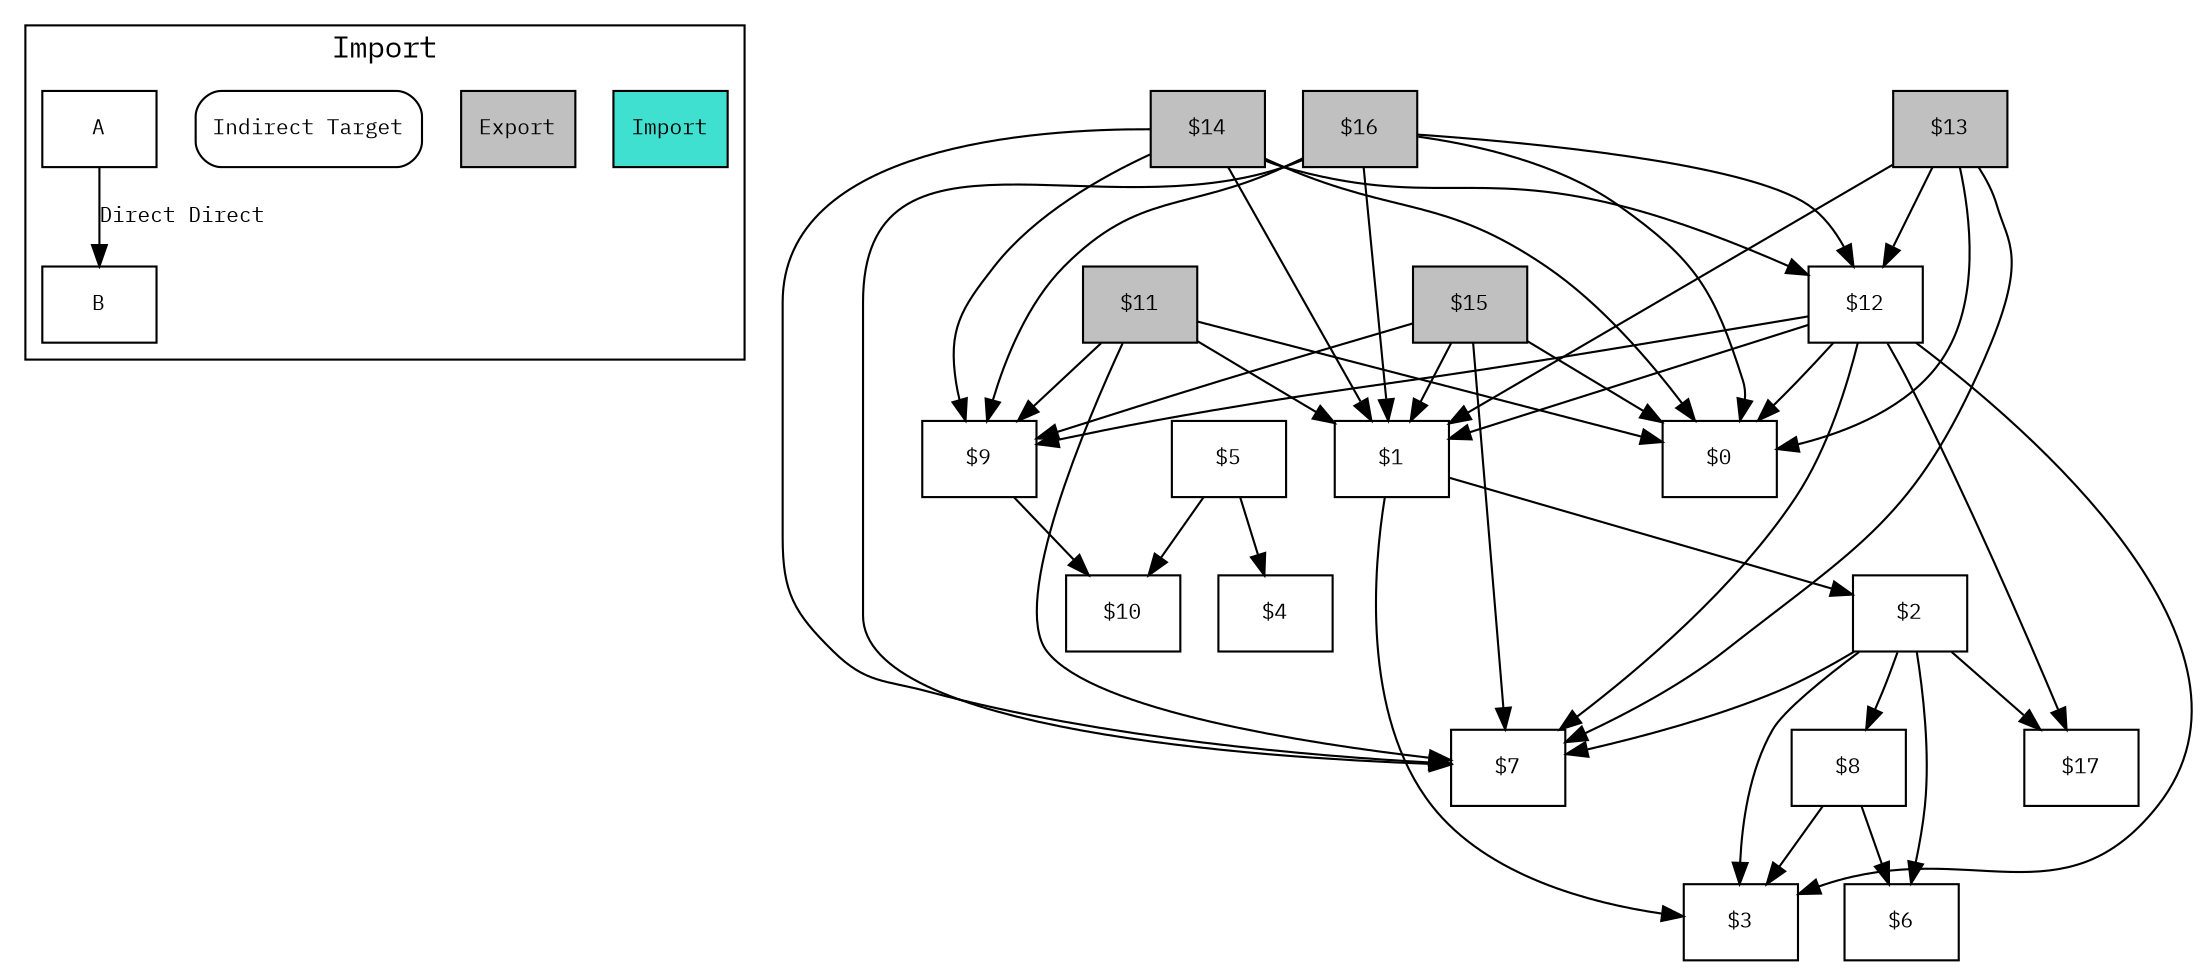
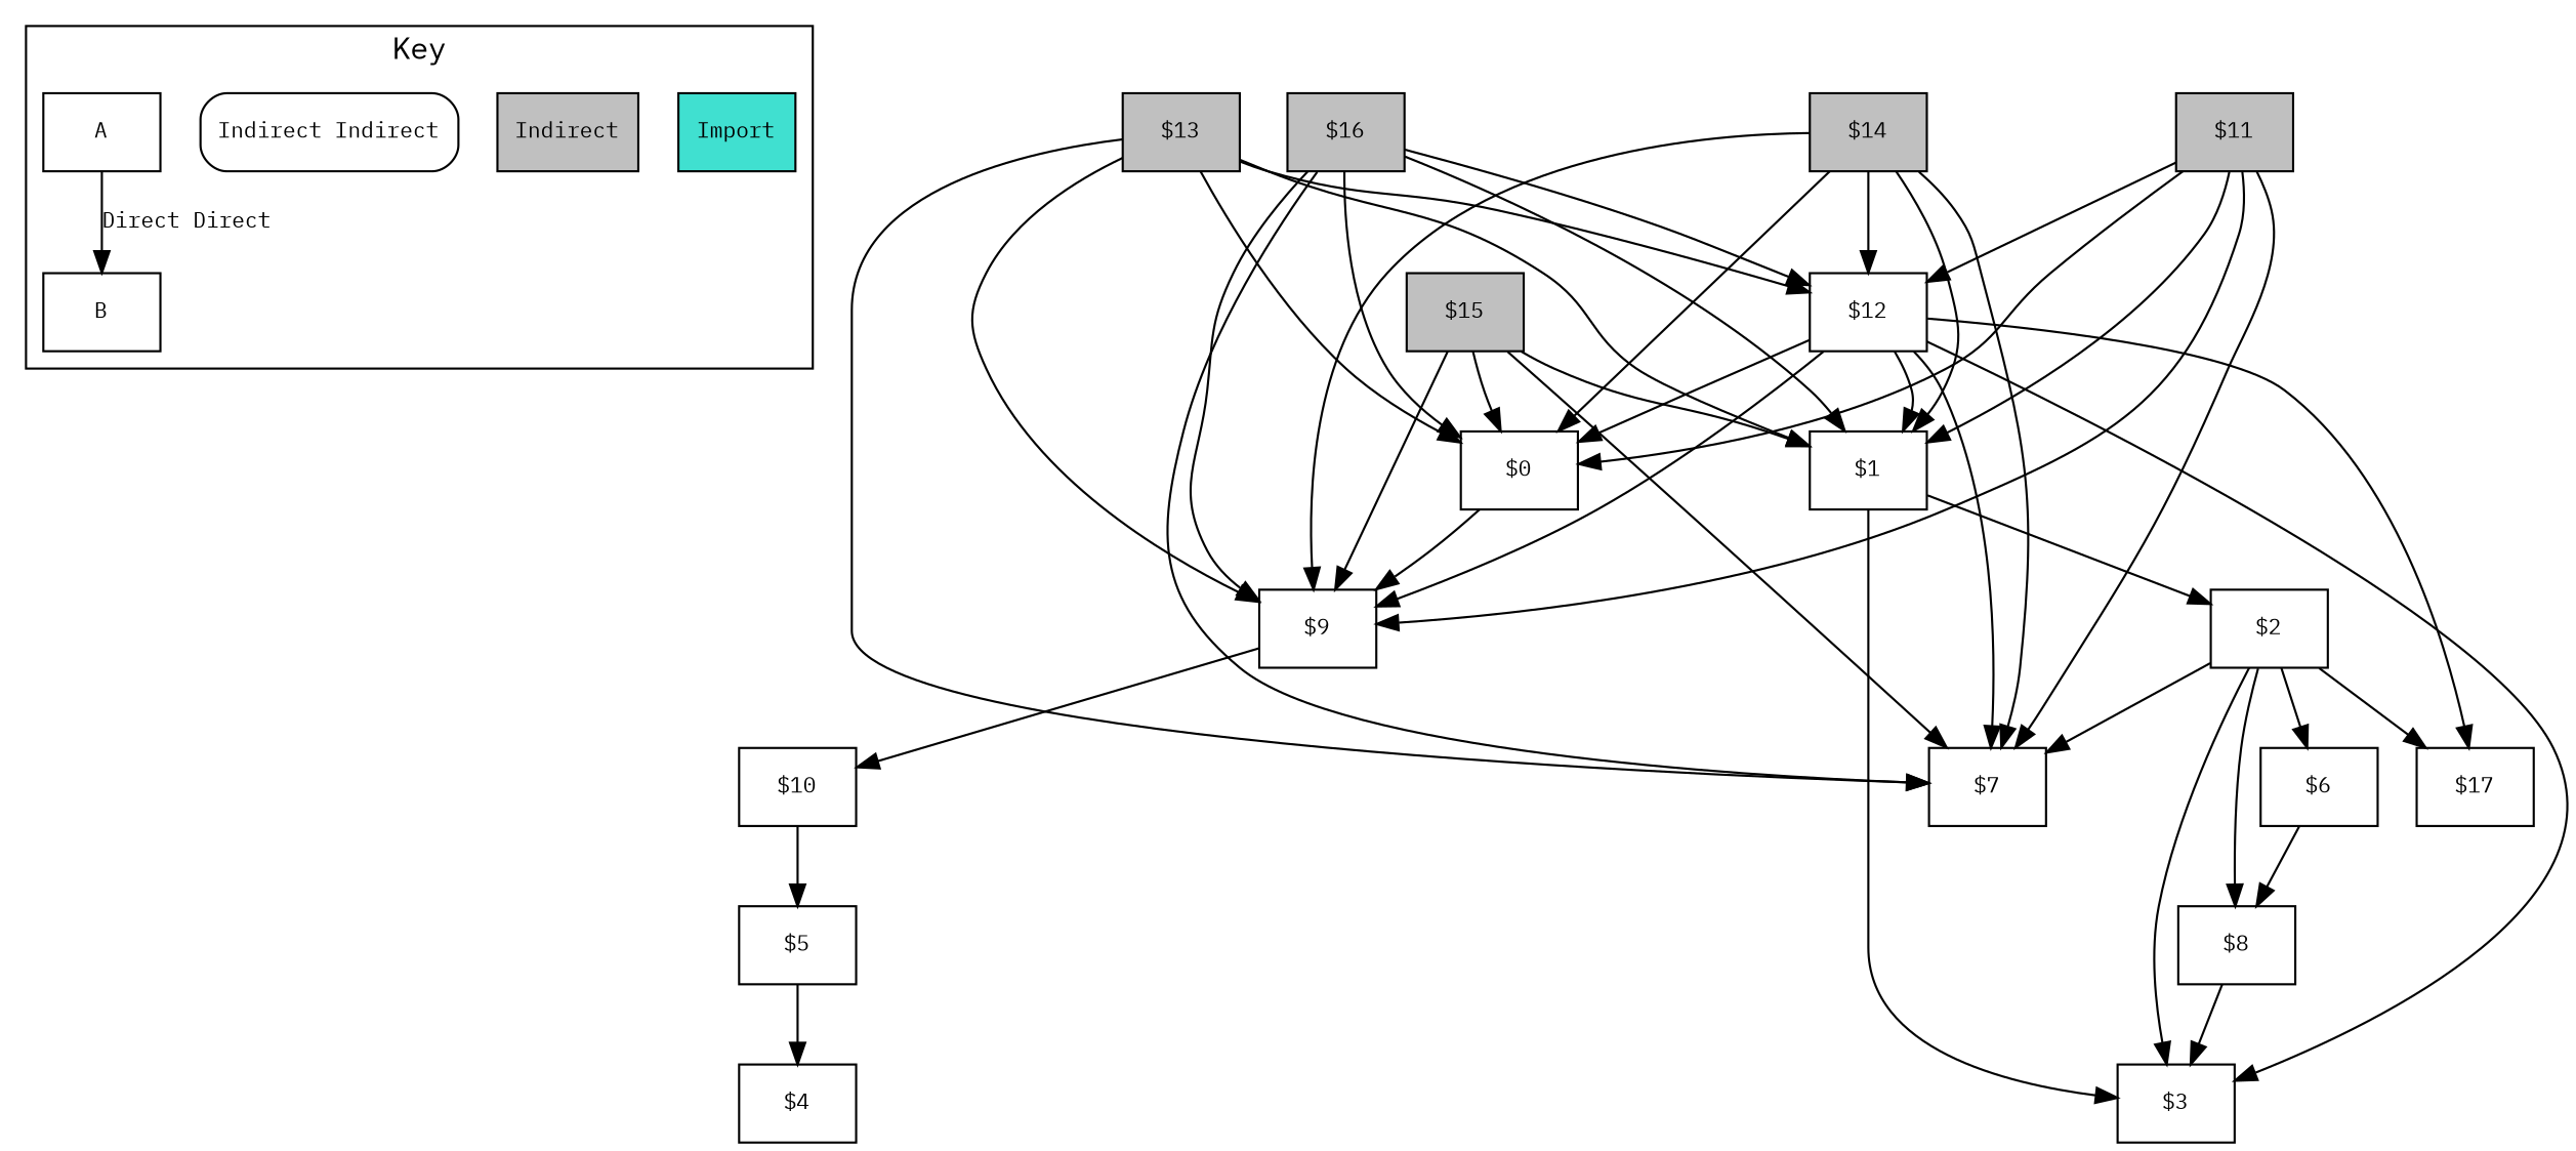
  digraph {
    fontname="IBM Plex Mono"
    rankdir=TB
    node [fillcolor=white fontname="IBM Plex Mono" fontsize=10 shape=box style=filled]
    edge [fontname="IBM Plex Mono"]
    Import [fillcolor=turquoise]
-   Export [fillcolor=gray]
-   "Indirect Target" [style="filled, rounded"]
+   Export [fillcolor=gray label=Indirect]
+   "Indirect Target" [style="filled, rounded" label="Indirect Indirect"]
    A [fillcolor="" style=""]
    B [fillcolor="" style=""]
    "$0"
    "$9"
    "$10"
    "$1"
    "$2"
    "$3"
    "$6"
    "$7"
    "$8"
    "$17"
    "$5"
    "$4"
    "$11" [fillcolor=gray]
    "$12"
    "$13" [fillcolor=gray]
    "$14" [fillcolor=gray]
    "$15" [fillcolor=gray]
    "$16" [fillcolor=gray]
    subgraph cluster_1 {
-     label=Import
+     label=Key
      Import
      Export
      "Indirect Target"
      A
      B
    }
    A -> B [fontsize=10 label="Direct Direct" style="filled, rounded"]
+   "$0" -> "$9"
    "$9" -> "$10"
-   "$5" -> "$10"
+   "$10" -> "$5"
    "$1" -> "$2"
    "$1" -> "$3"
    "$2" -> "$3"
    "$2" -> "$6"
    "$2" -> "$7"
    "$2" -> "$8"
    "$2" -> "$17"
    "$8" -> "$3"
-   "$8" -> "$6"
+   "$6" -> "$8"
    "$5" -> "$4"
    "$11" -> "$0"
    "$11" -> "$9"
    "$11" -> "$1"
    "$11" -> "$7"
+   "$11" -> "$12"
    "$12" -> "$0"
    "$12" -> "$9"
    "$12" -> "$1"
    "$12" -> "$3"
    "$12" -> "$7"
    "$12" -> "$17"
    "$13" -> "$0"
+   "$13" -> "$9"
    "$13" -> "$1"
    "$13" -> "$7"
    "$13" -> "$12"
    "$14" -> "$0"
    "$14" -> "$9"
    "$14" -> "$1"
    "$14" -> "$7"
    "$14" -> "$12"
    "$15" -> "$0"
    "$15" -> "$9"
    "$15" -> "$1"
    "$15" -> "$7"
    "$16" -> "$0"
    "$16" -> "$9"
    "$16" -> "$1"
    "$16" -> "$7"
    "$16" -> "$12"
  }
